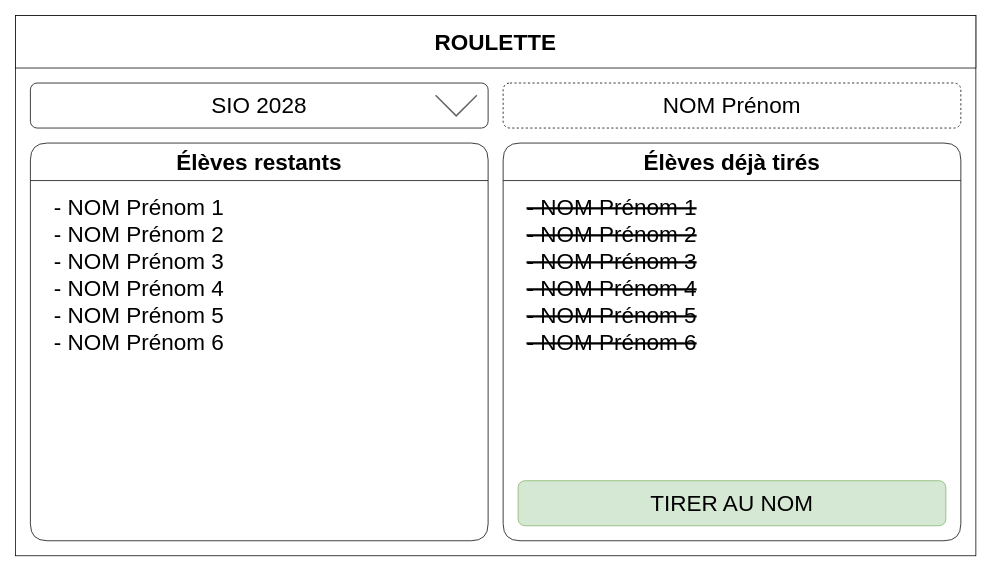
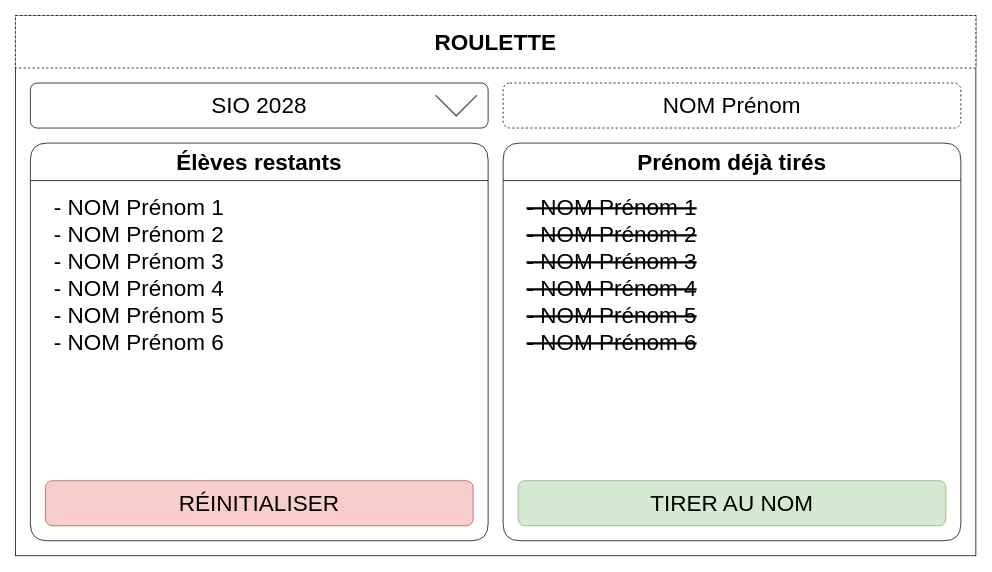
  <mxCell id="0" />
  <mxCell id="1" parent="0" />
  <mxCell id="2" value="" style="rounded=0;whiteSpace=wrap;html=1;" vertex="1" parent="1"><mxGeometry x="20" y="20" width="1280" height="720" as="geometry" /></mxCell>
- <mxCell id="3" value="&lt;b&gt;ROULETTE&lt;/b&gt;" style="rounded=0;whiteSpace=wrap;html=1;fontSize=30;" vertex="1" parent="1"><mxGeometry x="20" y="20" width="1280" height="70" as="geometry" /></mxCell>
+ <mxCell id="3" value="&lt;b&gt;ROULETTE&lt;/b&gt;" style="rounded=0;whiteSpace=wrap;html=1;fontSize=30;dashed=1;" vertex="1" parent="1"><mxGeometry x="20" y="20" width="1280" height="70" as="geometry" /></mxCell>
  <mxCell id="4" value="SIO 2028" style="rounded=1;whiteSpace=wrap;html=1;fontSize=30;" vertex="1" parent="1"><mxGeometry x="40" y="110" width="610" height="60" as="geometry" /></mxCell>
  <mxCell id="5" value="Élèves restants" style="swimlane;whiteSpace=wrap;html=1;fontSize=30;startSize=50;rounded=1;" vertex="1" parent="1"><mxGeometry x="40" y="190" width="610" height="530" as="geometry" /></mxCell>
  <mxCell id="6" value="- NOM Prénom 1&lt;br&gt;&lt;span style=&quot;border-color: var(--border-color);&quot;&gt;-&amp;nbsp;NOM&amp;nbsp;Prénom 2&lt;br style=&quot;border-color: var(--border-color);&quot;&gt;&lt;/span&gt;- NOM&amp;nbsp;Prénom 3&lt;br&gt;&lt;span style=&quot;border-color: var(--border-color);&quot;&gt;-&amp;nbsp;NOM&amp;nbsp;Prénom 4&lt;br style=&quot;border-color: var(--border-color);&quot;&gt;-&amp;nbsp;NOM&amp;nbsp;Prénom 5&lt;br style=&quot;border-color: var(--border-color);&quot;&gt;&lt;/span&gt;- NOM&amp;nbsp;Prénom 6" style="text;html=1;strokeColor=none;fillColor=none;align=center;verticalAlign=middle;whiteSpace=wrap;rounded=0;fontSize=30;spacing=2;spacingTop=0;" vertex="1" parent="5"><mxGeometry x="20" y="70" width="250" height="210" as="geometry" /></mxCell>
+ <mxCell id="7" value="RÉINITIALISER" style="rounded=1;whiteSpace=wrap;html=1;fontSize=30;fillColor=#f8cecc;strokeColor=#b85450;" vertex="1" parent="1"><mxGeometry x="60" y="640" width="570" height="60" as="geometry" /></mxCell>
  <mxCell id="8" value="" style="html=1;verticalLabelPosition=bottom;labelBackgroundColor=#ffffff;verticalAlign=top;shadow=0;dashed=0;strokeWidth=2;shape=mxgraph.ios7.misc.down;rounded=1;fontSize=30;fillColor=#f5f5f5;fontColor=#333333;strokeColor=#666666;" vertex="1" parent="1"><mxGeometry x="580" y="126.25" width="55" height="27.5" as="geometry" /></mxCell>
  <mxCell id="9" value="NOM Prénom" style="rounded=1;whiteSpace=wrap;html=1;fontSize=30;dashed=1;" vertex="1" parent="1"><mxGeometry x="670" y="110" width="610" height="60" as="geometry" /></mxCell>
- <mxCell id="10" value="Élèves déjà tirés" style="swimlane;whiteSpace=wrap;html=1;fontSize=30;startSize=50;rounded=1;" vertex="1" parent="1"><mxGeometry x="670" y="190" width="610" height="530" as="geometry" /></mxCell>
+ <mxCell id="10" value="Prénom déjà tirés" style="swimlane;whiteSpace=wrap;html=1;fontSize=30;startSize=50;rounded=1;" vertex="1" parent="1"><mxGeometry x="670" y="190" width="610" height="530" as="geometry" /></mxCell>
  <mxCell id="11" value="&lt;strike&gt;- NOM Prénom 1&lt;br&gt;&lt;span style=&quot;border-color: var(--border-color);&quot;&gt;-&amp;nbsp;NOM&amp;nbsp;Prénom 2&lt;br style=&quot;border-color: var(--border-color);&quot;&gt;&lt;/span&gt;- NOM&amp;nbsp;Prénom 3&lt;br&gt;&lt;span style=&quot;border-color: var(--border-color);&quot;&gt;-&amp;nbsp;NOM&amp;nbsp;Prénom 4&lt;br style=&quot;border-color: var(--border-color);&quot;&gt;-&amp;nbsp;NOM&amp;nbsp;Prénom 5&lt;br style=&quot;border-color: var(--border-color);&quot;&gt;&lt;/span&gt;- NOM&amp;nbsp;Prénom 6&lt;/strike&gt;" style="text;html=1;strokeColor=none;fillColor=none;align=center;verticalAlign=middle;whiteSpace=wrap;rounded=0;fontSize=30;spacing=2;spacingTop=0;" vertex="1" parent="10"><mxGeometry x="20" y="70" width="250" height="210" as="geometry" /></mxCell>
  <mxCell id="12" value="TIRER AU NOM" style="rounded=1;whiteSpace=wrap;html=1;fontSize=30;fillColor=#d5e8d4;strokeColor=#82b366;" vertex="1" parent="1"><mxGeometry x="690" y="640" width="570" height="60" as="geometry" /></mxCell>
